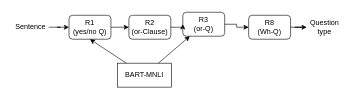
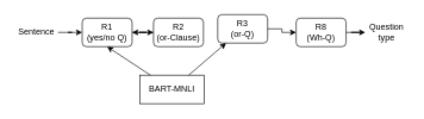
  <mxCell id="0" />
  <mxCell id="1" parent="0" />
  <mxCell id="2" value="&lt;div&gt;R1&lt;/div&gt;&lt;div&gt;(yes/no Q)&lt;/div&gt;" style="rounded=1;whiteSpace=wrap;html=1;fillColor=none;gradientColor=#ffffff;gradientDirection=east;" vertex="1" parent="1"><mxGeometry x="114" y="25" width="70" height="40" as="geometry" /></mxCell>
- <mxCell id="3" value="" style="edgeStyle=orthogonalEdgeStyle;rounded=0;orthogonalLoop=1;jettySize=auto;html=1;" edge="1" parent="1" source="4" target="7"><mxGeometry relative="1" as="geometry" /></mxCell>
+ <mxCell id="3" value="" style="edgeStyle=orthogonalEdgeStyle;rounded=0;orthogonalLoop=1;jettySize=auto;html=1;" edge="1" parent="1" source="4" target="2"><mxGeometry relative="1" as="geometry" /></mxCell>
  <mxCell id="4" value="&lt;div&gt;R2&lt;/div&gt;&lt;div&gt;(or-Clause)&lt;/div&gt;" style="rounded=1;whiteSpace=wrap;html=1;fillColor=none;gradientColor=#ffffff;gradientDirection=east;" vertex="1" parent="1"><mxGeometry x="214" y="25" width="70" height="40" as="geometry" /></mxCell>
  <mxCell id="5" value="" style="endArrow=classic;html=1;rounded=0;exitX=1;exitY=0.5;exitDx=0;exitDy=0;" edge="1" parent="1" source="2"><mxGeometry width="50" height="50" relative="1" as="geometry"><mxPoint x="374" y="125" as="sourcePoint" /><mxPoint x="214" y="45" as="targetPoint" /></mxGeometry></mxCell>
  <mxCell id="6" value="" style="edgeStyle=orthogonalEdgeStyle;rounded=0;orthogonalLoop=1;jettySize=auto;html=1;" edge="1" parent="1" source="7" target="9"><mxGeometry relative="1" as="geometry" /></mxCell>
  <mxCell id="7" value="&lt;div&gt;R3&lt;/div&gt;&lt;div&gt;(or-Q)&lt;/div&gt;" style="rounded=1;whiteSpace=wrap;html=1;fillColor=none;gradientColor=#ffffff;gradientDirection=east;" vertex="1" parent="1"><mxGeometry x="304" y="20" width="70" height="40" as="geometry" /></mxCell>
  <mxCell id="8" value="" style="edgeStyle=orthogonalEdgeStyle;rounded=0;orthogonalLoop=1;jettySize=auto;html=1;" edge="1" parent="1" source="9" target="15"><mxGeometry relative="1" as="geometry" /></mxCell>
  <mxCell id="9" value="&lt;div&gt;R8&lt;/div&gt;&lt;div&gt;(Wh-Q)&lt;/div&gt;" style="rounded=1;whiteSpace=wrap;html=1;fillColor=none;gradientColor=#ffffff;gradientDirection=east;" vertex="1" parent="1"><mxGeometry x="414" y="25" width="70" height="40" as="geometry" /></mxCell>
  <mxCell id="10" value="" style="edgeStyle=orthogonalEdgeStyle;rounded=0;orthogonalLoop=1;jettySize=auto;html=1;" edge="1" parent="1" source="11" target="2"><mxGeometry relative="1" as="geometry" /></mxCell>
  <mxCell id="11" value="Sentence" style="text;html=1;strokeColor=none;fillColor=none;align=center;verticalAlign=middle;whiteSpace=wrap;rounded=0;" vertex="1" parent="1"><mxGeometry x="20" y="30" width="60" height="30" as="geometry" /></mxCell>
  <mxCell id="12" value="BART-MNLI" style="rounded=0;whiteSpace=wrap;html=1;fillColor=none;gradientColor=#ffffff;gradientDirection=east;" vertex="1" parent="1"><mxGeometry x="195" y="105" width="90" height="40" as="geometry" /></mxCell>
  <mxCell id="13" value="" style="endArrow=classic;html=1;rounded=0;entryX=0.5;entryY=1;entryDx=0;entryDy=0;" edge="1" parent="1" source="12" target="2"><mxGeometry width="50" height="50" relative="1" as="geometry"><mxPoint x="211" y="125" as="sourcePoint" /><mxPoint x="261" y="75" as="targetPoint" /></mxGeometry></mxCell>
  <mxCell id="14" value="" style="endArrow=classic;html=1;rounded=0;" edge="1" parent="1" source="12" target="7"><mxGeometry width="50" height="50" relative="1" as="geometry"><mxPoint x="211" y="125" as="sourcePoint" /><mxPoint x="261" y="75" as="targetPoint" /></mxGeometry></mxCell>
  <mxCell id="15" value="&lt;div&gt;Question&lt;/div&gt;&lt;div&gt;type&lt;br&gt;&lt;/div&gt;" style="text;html=1;strokeColor=none;fillColor=none;align=center;verticalAlign=middle;whiteSpace=wrap;rounded=0;" vertex="1" parent="1"><mxGeometry x="511" y="30" width="60" height="30" as="geometry" /></mxCell>
